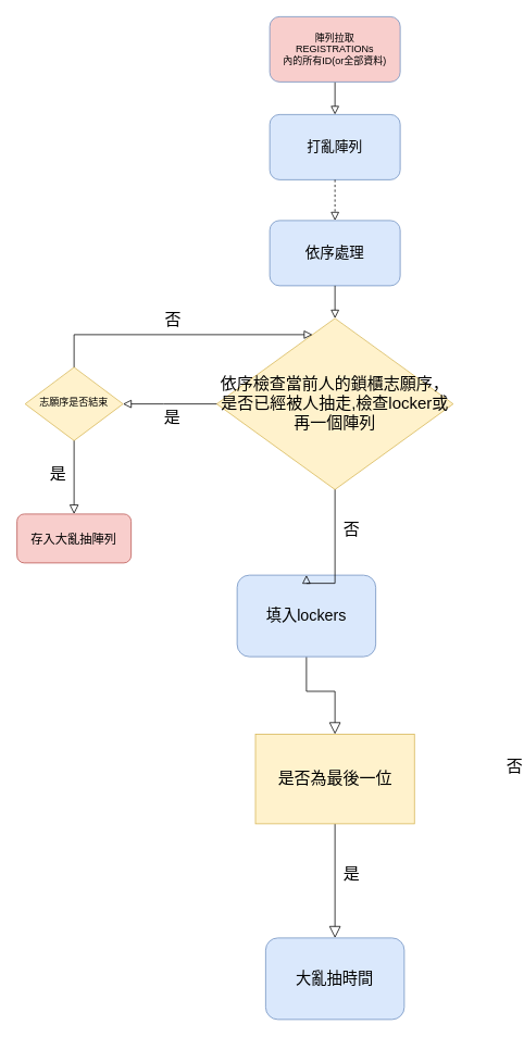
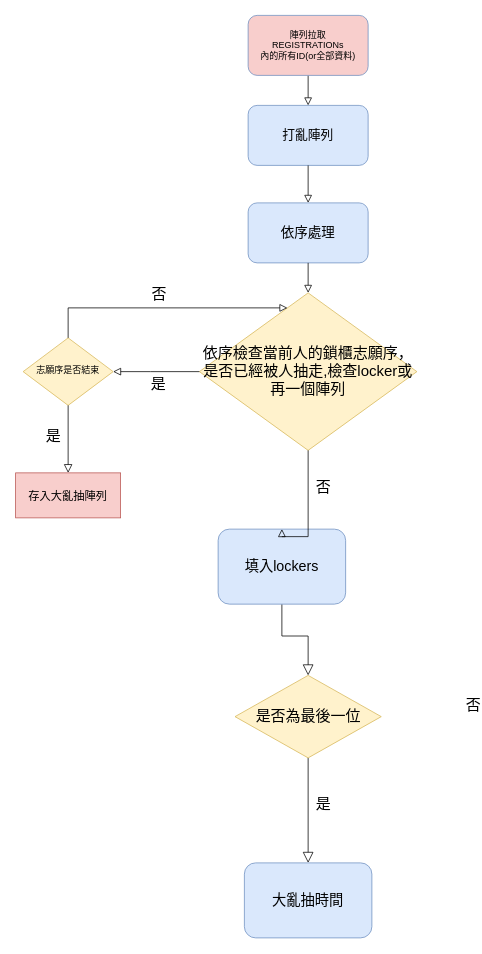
  <mxCell id="0" />
  <mxCell id="1" parent="0" />
  <mxCell id="2" value="" style="rounded=0;html=1;jettySize=auto;orthogonalLoop=1;fontSize=11;endArrow=block;endFill=0;endSize=8;strokeWidth=1;shadow=0;labelBackgroundColor=none;edgeStyle=orthogonalEdgeStyle;entryX=0.5;entryY=0;entryDx=0;entryDy=0;" parent="1" source="3" target="7" edge="1"><mxGeometry relative="1" as="geometry"><mxPoint x="410" y="170" as="targetPoint" /></mxGeometry></mxCell>
  <mxCell id="3" value="陣列拉取&lt;br&gt;REGISTRATIONs&lt;br&gt;內的所有ID(or全部資料)" style="rounded=1;whiteSpace=wrap;html=1;fontSize=12;glass=0;strokeWidth=1;shadow=0;fillColor=#f8cecc;strokeColor=#6c8ebf;" parent="1" vertex="1"><mxGeometry x="330" y="20" width="160" height="80" as="geometry" /></mxCell>
  <mxCell id="4" value="&lt;font style=&quot;font-size: 20px&quot;&gt;依序檢查當前人的鎖櫃志願序，是否已經被人抽走,檢查locker或再一個陣列&lt;/font&gt;" style="rhombus;whiteSpace=wrap;html=1;shadow=0;fontFamily=Helvetica;fontSize=12;align=center;strokeWidth=1;spacing=6;spacingTop=-4;fillColor=#fff2cc;strokeColor=#d6b656;" parent="1" vertex="1"><mxGeometry x="265" y="390" width="290" height="210" as="geometry" /></mxCell>
  <mxCell id="5" style="edgeStyle=orthogonalEdgeStyle;rounded=0;orthogonalLoop=1;jettySize=auto;html=1;entryX=0.5;entryY=0;entryDx=0;entryDy=0;fontSize=19;endSize=12;endArrow=block;endFill=0;" parent="1" source="6" target="22" edge="1"><mxGeometry relative="1" as="geometry"><mxPoint x="410" y="910" as="targetPoint" /></mxGeometry></mxCell>
  <mxCell id="6" value="&lt;font style=&quot;font-size: 19px&quot;&gt;填入lockers&lt;/font&gt;" style="rounded=1;whiteSpace=wrap;html=1;fontSize=12;glass=0;strokeWidth=1;shadow=0;fillColor=#dae8fc;strokeColor=#6c8ebf;" parent="1" vertex="1"><mxGeometry x="290" y="705" width="170" height="100" as="geometry" /></mxCell>
  <mxCell id="7" value="&lt;font style=&quot;font-size: 17px&quot;&gt;打亂陣列&lt;/font&gt;" style="rounded=1;whiteSpace=wrap;html=1;fontSize=12;glass=0;strokeWidth=1;shadow=0;fillColor=#dae8fc;strokeColor=#6c8ebf;" parent="1" vertex="1"><mxGeometry x="330" y="140" width="160" height="80" as="geometry" /></mxCell>
  <mxCell id="8" value="&lt;font style=&quot;font-size: 18px&quot;&gt;依序處理&lt;/font&gt;" style="rounded=1;whiteSpace=wrap;html=1;fontSize=12;glass=0;strokeWidth=1;shadow=0;fillColor=#dae8fc;strokeColor=#6c8ebf;" parent="1" vertex="1"><mxGeometry x="330" y="270" width="160" height="80" as="geometry" /></mxCell>
- <mxCell id="9" value="" style="rounded=0;html=1;jettySize=auto;orthogonalLoop=1;fontSize=11;endArrow=block;endFill=0;endSize=8;strokeWidth=1;shadow=0;labelBackgroundColor=none;edgeStyle=orthogonalEdgeStyle;entryX=0.5;entryY=0;entryDx=0;entryDy=0;exitX=0.5;exitY=1;exitDx=0;exitDy=0;dashed=1;" parent="1" source="7" target="8" edge="1"><mxGeometry relative="1" as="geometry"><mxPoint x="420" y="110" as="sourcePoint" /><mxPoint x="420" y="150" as="targetPoint" /></mxGeometry></mxCell>
+ <mxCell id="9" value="" style="rounded=0;html=1;jettySize=auto;orthogonalLoop=1;fontSize=11;endArrow=block;endFill=0;endSize=8;strokeWidth=1;shadow=0;labelBackgroundColor=none;edgeStyle=orthogonalEdgeStyle;entryX=0.5;entryY=0;entryDx=0;entryDy=0;exitX=0.5;exitY=1;exitDx=0;exitDy=0;" parent="1" source="7" target="8" edge="1"><mxGeometry relative="1" as="geometry"><mxPoint x="420" y="110" as="sourcePoint" /><mxPoint x="420" y="150" as="targetPoint" /></mxGeometry></mxCell>
  <mxCell id="10" value="" style="rounded=0;html=1;jettySize=auto;orthogonalLoop=1;fontSize=11;endArrow=block;endFill=0;endSize=8;strokeWidth=1;shadow=0;labelBackgroundColor=none;edgeStyle=orthogonalEdgeStyle;entryX=0.5;entryY=0;entryDx=0;entryDy=0;exitX=0.5;exitY=1;exitDx=0;exitDy=0;" parent="1" source="8" target="4" edge="1"><mxGeometry relative="1" as="geometry"><mxPoint x="470" y="350" as="sourcePoint" /><mxPoint x="470" y="400" as="targetPoint" /></mxGeometry></mxCell>
  <mxCell id="11" value="" style="rounded=0;html=1;jettySize=auto;orthogonalLoop=1;fontSize=11;endArrow=block;endFill=0;endSize=8;strokeWidth=1;shadow=0;labelBackgroundColor=none;edgeStyle=orthogonalEdgeStyle;entryX=1;entryY=0.5;entryDx=0;entryDy=0;exitX=0;exitY=0.5;exitDx=0;exitDy=0;" parent="1" source="4" target="12" edge="1"><mxGeometry relative="1" as="geometry"><mxPoint x="420" y="360" as="sourcePoint" /><mxPoint x="220" y="630" as="targetPoint" /><Array as="points"><mxPoint x="200" y="495" /><mxPoint x="200" y="495" /></Array></mxGeometry></mxCell>
  <mxCell id="12" value="志願序是否結束" style="rhombus;whiteSpace=wrap;html=1;shadow=0;fontFamily=Helvetica;fontSize=12;align=center;strokeWidth=1;spacing=6;spacingTop=-4;fillColor=#fff2cc;strokeColor=#d6b656;" parent="1" vertex="1"><mxGeometry x="30" y="450" width="120" height="90" as="geometry" /></mxCell>
  <mxCell id="13" value="" style="rounded=0;html=1;jettySize=auto;orthogonalLoop=1;fontSize=11;endArrow=block;endFill=0;endSize=8;strokeWidth=1;shadow=0;labelBackgroundColor=none;edgeStyle=orthogonalEdgeStyle;exitX=0.5;exitY=0;exitDx=0;exitDy=0;" parent="1" source="12" target="4" edge="1"><mxGeometry relative="1" as="geometry"><mxPoint x="275" y="505" as="sourcePoint" /><mxPoint x="140" y="400" as="targetPoint" /><Array as="points"><mxPoint x="90" y="410" /></Array></mxGeometry></mxCell>
  <mxCell id="14" value="否" style="edgeLabel;html=1;align=center;verticalAlign=middle;resizable=0;points=[];fontSize=20;" parent="13" vertex="1" connectable="0"><mxGeometry x="-0.011" relative="1" as="geometry"><mxPoint x="-4" y="-20" as="offset" /></mxGeometry></mxCell>
  <mxCell id="15" value="&lt;span style=&quot;color: rgba(0 , 0 , 0 , 0) ; font-family: monospace ; font-size: 0px&quot;&gt;%3CmxGraphModel%3E%3Croot%3E%3CmxCell%20id%3D%220%22%2F%3E%3CmxCell%20id%3D%221%22%20parent%3D%220%22%2F%3E%3CmxCell%20id%3D%222%22%20value%3D%22%22%20style%3D%22rounded%3D0%3Bhtml%3D1%3BjettySize%3Dauto%3BorthogonalLoop%3D1%3BfontSize%3D11%3BendArrow%3Dblock%3BendFill%3D0%3BendSize%3D8%3BstrokeWidth%3D1%3Bshadow%3D0%3BlabelBackgroundColor%3Dnone%3BedgeStyle%3DorthogonalEdgeStyle%3BentryX%3D1%3BentryY%3D0.5%3BentryDx%3D0%3BentryDy%3D0%3BexitX%3D0%3BexitY%3D0.5%3BexitDx%3D0%3BexitDy%3D0%3B%22%20edge%3D%221%22%20parent%3D%221%22%3E%3CmxGeometry%20relative%3D%221%22%20as%3D%22geometry%22%3E%3CmxPoint%20x%3D%2285%22%20y%3D%22315%22%20as%3D%22sourcePoint%22%2F%3E%3CmxPoint%20x%3D%22-30%22%20y%3D%22315%22%20as%3D%22targetPoint%22%2F%3E%3CArray%20as%3D%22points%22%3E%3CmxPoint%20x%3D%2220%22%20y%3D%22315%22%2F%3E%3CmxPoint%20x%3D%2220%22%20y%3D%22315%22%2F%3E%3C%2FArray%3E%3C%2FmxGeometry%3E%3C%2FmxCell%3E%3C%2Froot%3E%3C%2FmxGraphModel%3E&lt;/span&gt;是" style="text;html=1;align=center;verticalAlign=middle;resizable=0;points=[];autosize=1;strokeColor=none;fillColor=none;fontSize=20;" parent="1" vertex="1"><mxGeometry x="190" y="490" width="40" height="40" as="geometry" /></mxCell>
  <mxCell id="16" value="" style="rounded=0;html=1;jettySize=auto;orthogonalLoop=1;fontSize=11;endArrow=block;endFill=0;endSize=9;strokeWidth=1;shadow=0;labelBackgroundColor=none;edgeStyle=orthogonalEdgeStyle;exitX=0.5;exitY=1;exitDx=0;exitDy=0;entryX=0.5;entryY=0;entryDx=0;entryDy=0;" parent="1" source="12" target="17" edge="1"><mxGeometry relative="1" as="geometry"><mxPoint x="225" y="630" as="sourcePoint" /><mxPoint x="90" y="760" as="targetPoint" /><Array as="points" /></mxGeometry></mxCell>
- <mxCell id="17" value="&lt;font style=&quot;font-size: 15px&quot;&gt;存入大亂抽陣列&lt;/font&gt;" style="rounded=1;whiteSpace=wrap;html=1;fontSize=12;glass=0;strokeWidth=1;shadow=0;fillColor=#f8cecc;strokeColor=#b85450;" parent="1" vertex="1"><mxGeometry x="20" y="630" width="140" height="60" as="geometry" /></mxCell>
+ <mxCell id="17" value="&lt;font style=&quot;font-size: 15px&quot;&gt;存入大亂抽陣列&lt;/font&gt;" style="whiteSpace=wrap;html=1;fontSize=12;glass=0;strokeWidth=1;shadow=0;fillColor=#f8cecc;strokeColor=#b85450;rounded=0;" parent="1" vertex="1"><mxGeometry x="20" y="630" width="140" height="60" as="geometry" /></mxCell>
  <mxCell id="18" value="&lt;span style=&quot;color: rgba(0 , 0 , 0 , 0) ; font-family: monospace ; font-size: 0px&quot;&gt;%3CmxGraphModel%3E%3Croot%3E%3CmxCell%20id%3D%220%22%2F%3E%3CmxCell%20id%3D%221%22%20parent%3D%220%22%2F%3E%3CmxCell%20id%3D%222%22%20value%3D%22%22%20style%3D%22rounded%3D0%3Bhtml%3D1%3BjettySize%3Dauto%3BorthogonalLoop%3D1%3BfontSize%3D11%3BendArrow%3Dblock%3BendFill%3D0%3BendSize%3D8%3BstrokeWidth%3D1%3Bshadow%3D0%3BlabelBackgroundColor%3Dnone%3BedgeStyle%3DorthogonalEdgeStyle%3BentryX%3D1%3BentryY%3D0.5%3BentryDx%3D0%3BentryDy%3D0%3BexitX%3D0%3BexitY%3D0.5%3BexitDx%3D0%3BexitDy%3D0%3B%22%20edge%3D%221%22%20parent%3D%221%22%3E%3CmxGeometry%20relative%3D%221%22%20as%3D%22geometry%22%3E%3CmxPoint%20x%3D%2285%22%20y%3D%22315%22%20as%3D%22sourcePoint%22%2F%3E%3CmxPoint%20x%3D%22-30%22%20y%3D%22315%22%20as%3D%22targetPoint%22%2F%3E%3CArray%20as%3D%22points%22%3E%3CmxPoint%20x%3D%2220%22%20y%3D%22315%22%2F%3E%3CmxPoint%20x%3D%2220%22%20y%3D%22315%22%2F%3E%3C%2FArray%3E%3C%2FmxGeometry%3E%3C%2FmxCell%3E%3C%2Froot%3E%3C%2FmxGraphModel%3E&lt;/span&gt;是" style="text;html=1;align=center;verticalAlign=middle;resizable=0;points=[];autosize=1;strokeColor=none;fillColor=none;fontSize=20;" parent="1" vertex="1"><mxGeometry x="50" y="560" width="40" height="40" as="geometry" /></mxCell>
  <mxCell id="19" value="否" style="edgeLabel;html=1;align=center;verticalAlign=middle;resizable=0;points=[];fontSize=20;" parent="1" vertex="1" connectable="0"><mxGeometry x="209.996" y="310" as="geometry"><mxPoint x="220" y="337" as="offset" /></mxGeometry></mxCell>
  <mxCell id="20" value="" style="rounded=0;html=1;jettySize=auto;orthogonalLoop=1;fontSize=11;endArrow=block;endFill=0;endSize=8;strokeWidth=1;shadow=0;labelBackgroundColor=none;edgeStyle=orthogonalEdgeStyle;entryX=0.5;entryY=0;entryDx=0;entryDy=0;exitX=0.5;exitY=1;exitDx=0;exitDy=0;" parent="1" source="4" target="6" edge="1"><mxGeometry relative="1" as="geometry"><mxPoint x="275" y="505" as="sourcePoint" /><mxPoint x="160" y="505" as="targetPoint" /><Array as="points"><mxPoint x="410" y="715" /></Array></mxGeometry></mxCell>
  <mxCell id="21" style="edgeStyle=orthogonalEdgeStyle;rounded=0;orthogonalLoop=1;jettySize=auto;html=1;fontSize=19;endArrow=block;endFill=0;endSize=12;entryX=0.5;entryY=0;entryDx=0;entryDy=0;" parent="1" source="22" target="25" edge="1"><mxGeometry relative="1" as="geometry"><mxPoint x="410" y="1140" as="targetPoint" /></mxGeometry></mxCell>
- <mxCell id="22" value="&lt;span style=&quot;font-size: 20px&quot;&gt;是否為最後一位&lt;/span&gt;" style="whiteSpace=wrap;html=1;shadow=0;fontFamily=Helvetica;fontSize=12;align=center;strokeWidth=1;spacing=6;spacingTop=-4;fillColor=#fff2cc;strokeColor=#d6b656;rounded=0;" parent="1" vertex="1"><mxGeometry x="312.5" y="900" width="195" height="110" as="geometry" /></mxCell>
+ <mxCell id="22" value="&lt;span style=&quot;font-size: 20px&quot;&gt;是否為最後一位&lt;/span&gt;" style="rhombus;whiteSpace=wrap;html=1;shadow=0;fontFamily=Helvetica;fontSize=12;align=center;strokeWidth=1;spacing=6;spacingTop=-4;fillColor=#fff2cc;strokeColor=#d6b656;" parent="1" vertex="1"><mxGeometry x="312.5" y="900" width="195" height="110" as="geometry" /></mxCell>
  <mxCell id="23" value="否" style="edgeLabel;html=1;align=center;verticalAlign=middle;resizable=0;points=[];fontSize=20;" parent="1" vertex="1" connectable="0"><mxGeometry x="409.996" y="600" as="geometry"><mxPoint x="220" y="337" as="offset" /></mxGeometry></mxCell>
  <mxCell id="24" value="&lt;span style=&quot;color: rgba(0 , 0 , 0 , 0) ; font-family: monospace ; font-size: 0px&quot;&gt;%3CmxGraphModel%3E%3Croot%3E%3CmxCell%20id%3D%220%22%2F%3E%3CmxCell%20id%3D%221%22%20parent%3D%220%22%2F%3E%3CmxCell%20id%3D%222%22%20value%3D%22%22%20style%3D%22rounded%3D0%3Bhtml%3D1%3BjettySize%3Dauto%3BorthogonalLoop%3D1%3BfontSize%3D11%3BendArrow%3Dblock%3BendFill%3D0%3BendSize%3D8%3BstrokeWidth%3D1%3Bshadow%3D0%3BlabelBackgroundColor%3Dnone%3BedgeStyle%3DorthogonalEdgeStyle%3BentryX%3D1%3BentryY%3D0.5%3BentryDx%3D0%3BentryDy%3D0%3BexitX%3D0%3BexitY%3D0.5%3BexitDx%3D0%3BexitDy%3D0%3B%22%20edge%3D%221%22%20parent%3D%221%22%3E%3CmxGeometry%20relative%3D%221%22%20as%3D%22geometry%22%3E%3CmxPoint%20x%3D%2285%22%20y%3D%22315%22%20as%3D%22sourcePoint%22%2F%3E%3CmxPoint%20x%3D%22-30%22%20y%3D%22315%22%20as%3D%22targetPoint%22%2F%3E%3CArray%20as%3D%22points%22%3E%3CmxPoint%20x%3D%2220%22%20y%3D%22315%22%2F%3E%3CmxPoint%20x%3D%2220%22%20y%3D%22315%22%2F%3E%3C%2FArray%3E%3C%2FmxGeometry%3E%3C%2FmxCell%3E%3C%2Froot%3E%3C%2FmxGraphModel%3E&lt;/span&gt;是" style="text;html=1;align=center;verticalAlign=middle;resizable=0;points=[];autosize=1;strokeColor=none;fillColor=none;fontSize=20;" parent="1" vertex="1"><mxGeometry x="410" y="1050" width="40" height="40" as="geometry" /></mxCell>
  <mxCell id="25" value="&lt;span style=&quot;font-size: 19px&quot;&gt;大亂抽時間&lt;/span&gt;" style="rounded=1;whiteSpace=wrap;html=1;fontSize=12;glass=0;strokeWidth=1;shadow=0;fillColor=#dae8fc;strokeColor=#6c8ebf;" parent="1" vertex="1"><mxGeometry x="325" y="1150" width="170" height="100" as="geometry" /></mxCell>
